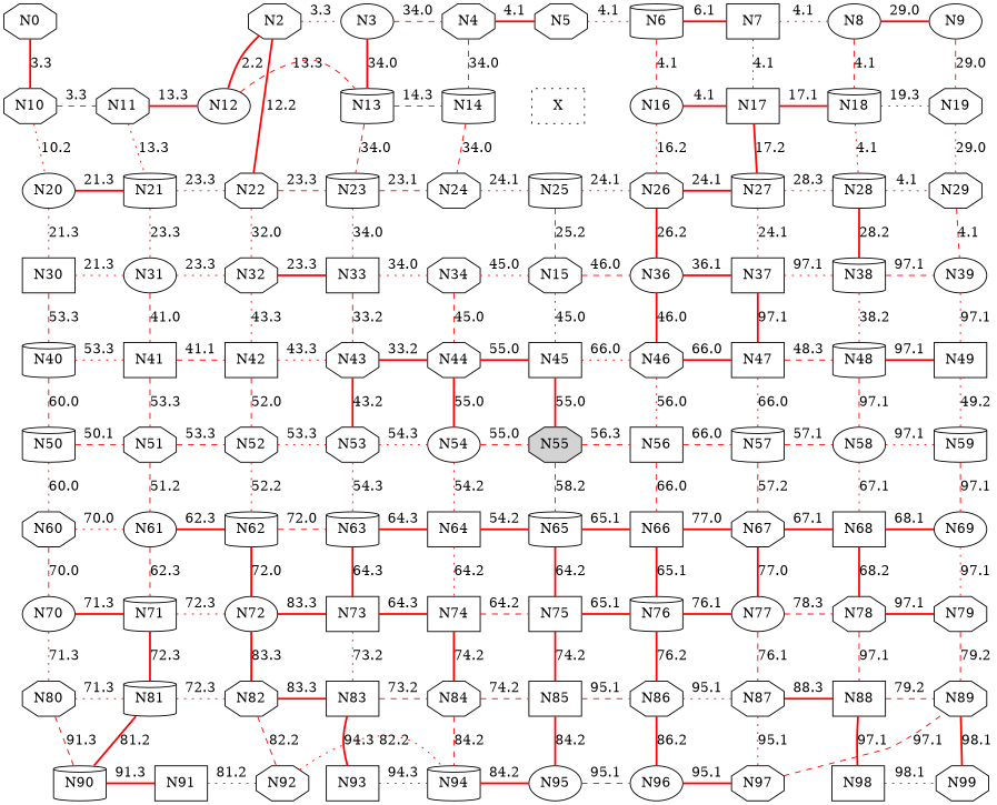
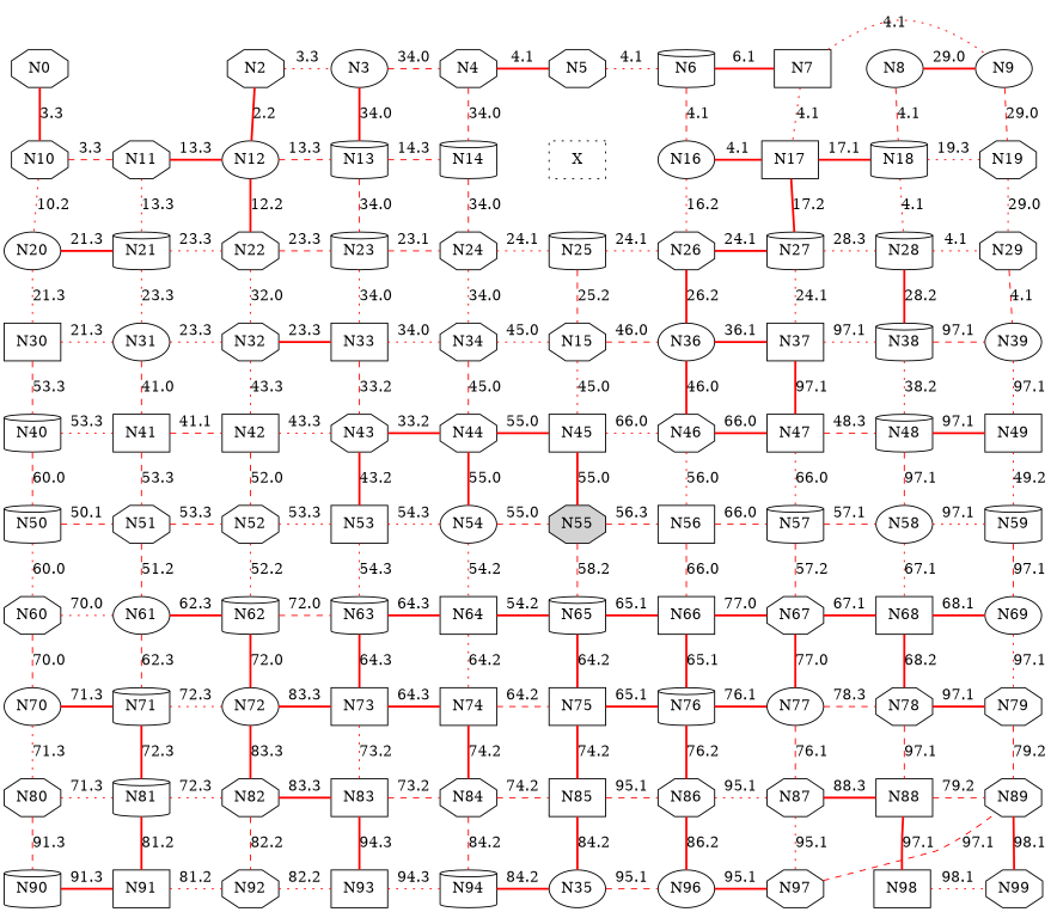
  digraph {
    node [fixedsize=true shape=octagon]
    edge [color=red dir=none style=bold]
    N0
    N2
    N3 [shape=ellipse]
    N4
    N5
    N6 [shape=cylinder]
    N7 [shape=box]
    N8 [shape=ellipse]
    N9 [shape=ellipse]
    N10
    N11
    N12 [shape=ellipse]
    N13 [shape=cylinder]
    N14 [shape=cylinder]
    n15 [label=X shape=box style=dotted]
    N16 [shape=ellipse]
    N17 [shape=box]
    N18 [shape=cylinder]
    N19
    N20 [shape=ellipse]
    N21 [shape=cylinder]
    N22
    N23 [shape=cylinder]
    N24
    N25 [shape=cylinder]
    N26
    N27 [shape=cylinder]
    N28 [shape=cylinder]
    N29
    N30 [shape=box]
    N31 [shape=ellipse]
    N32
    N33 [shape=box]
    N34
    n35 [label=N15]
    N36 [shape=ellipse]
    N37 [shape=box]
    N38 [shape=cylinder]
    N39 [shape=ellipse]
    N40 [shape=cylinder]
    N41 [shape=box]
    N42 [shape=box]
    N43
    N44
    N45 [shape=box]
    N46
    N47 [shape=box]
    N48 [shape=cylinder]
    N49 [shape=box]
    N50 [shape=cylinder]
    N51
    N52
-   N53
+   N53 [shape=box]
    N54 [shape=ellipse]
    N55 [style=filled]
    N56 [shape=box]
    N57 [shape=cylinder]
    N58 [shape=ellipse]
    N59 [shape=cylinder]
    N60
    N61 [shape=ellipse]
    N62 [shape=cylinder]
    N63 [shape=cylinder]
    N64 [shape=box]
    N65 [shape=cylinder]
    N66 [shape=box]
    N67
    N68 [shape=box]
    N69 [shape=ellipse]
    N70 [shape=ellipse]
    N71 [shape=cylinder]
    N72 [shape=ellipse]
    N73 [shape=box]
    N74 [shape=box]
    N75 [shape=box]
    N76 [shape=cylinder]
    N77 [shape=ellipse]
    N78
    N79
    N80
    N81 [shape=cylinder]
    N82
    N83 [shape=box]
    N84
    N85 [shape=box]
    N86
    N87
    N88 [shape=box]
    N89
    N90 [shape=cylinder]
    N91 [shape=box]
    N92
    N93 [shape=box]
    N94 [shape=cylinder]
-   N95 [shape=ellipse]
+   N95 [shape=ellipse label=N35]
    N96 [shape=ellipse]
    N97
    N98 [shape=box]
    N99
    subgraph sub_1 {
      rank=same
      N0
      N2
      N3
      N4
      N5
      N6
      N7
      N8
      N9
    }
    subgraph sub_2 {
      rank=same
      N10
      N11
      N12
      N13
      N14
      n15
      N16
      N17
      N18
      N19
    }
    subgraph sub_3 {
      rank=same
      N20
      N21
      N22
      N23
      N24
      N25
      N26
      N27
      N28
      N29
    }
    subgraph sub_4 {
      rank=same
      N30
      N31
      N32
      N33
      N34
      n35
      N36
      N37
      N38
      N39
    }
    subgraph sub_5 {
      rank=same
      N40
      N41
      N42
      N43
      N44
      N45
      N46
      N47
      N48
      N49
    }
    subgraph sub_6 {
      rank=same
      N50
      N51
      N52
      N53
      N54
      N55
      N56
      N57
      N58
      N59
    }
    subgraph sub_7 {
      rank=same
      N60
      N61
      N62
      N63
      N64
      N65
      N66
      N67
      N68
      N69
    }
    subgraph sub_8 {
      rank=same
      N70
      N71
      N72
      N73
      N74
      N75
      N76
      N77
      N78
      N79
    }
    subgraph sub_9 {
      rank=same
      N80
      N81
      N82
      N83
      N84
      N85
      N86
      N87
      N88
      N89
    }
    subgraph sub_10 {
      rank=same
      N90
      N91
      N92
      N93
      N94
      N95
      N96
      N97
      N98
      N99
    }
    N0 -> N10 [label=3.3]
    N2 -> N3 [label=3.3 style=dotted]
    N2 -> N12 [label=2.2]
    N3 -> N4 [label=34.0 style=dashed]
    N3 -> N13 [label=34.0]
    N4 -> N5 [label=4.1]
    N4 -> N14 [label=34.0 style=dashed]
    N5 -> N6 [label=4.1 style=dotted]
    N5 -> n15 [label=" " style=invis color=""]
    N6 -> N7 [label=6.1]
    N6 -> N16 [label=4.1 style=dashed]
-   N7 -> N8 [label=4.1 style=dotted]
+   N7 -> N9 [label=4.1 style=dotted]
    N7 -> N17 [label=4.1 style=dotted]
    N8 -> N9 [label=29.0]
    N8 -> N18 [label=4.1 style=dashed]
    N9 -> N19 [label=29.0 style=dashed]
    N10 -> N11 [label=3.3 style=dashed]
    N10 -> N20 [label=10.2 style=dotted]
    N11 -> N12 [label=13.3]
    N11 -> N21 [label=13.3 style=dotted]
    N12 -> N13 [label=13.3 style=dashed]
-   N2 -> N22 [label=12.2]
+   N12 -> N22 [label=12.2]
    N13 -> N14 [label=14.3 style=dashed]
    N13 -> N23 [label=34.0 style=dashed]
    N14 -> n15 [label=" " style=invis color=""]
    N14 -> N24 [label=34.0 style=dashed]
    n15 -> N16 [label=" " style=invis color=""]
    n15 -> N25 [label=" " style=invis color=""]
    N16 -> N17 [label=4.1]
    N16 -> N26 [label=16.2 style=dotted]
    N17 -> N18 [label=17.1]
    N17 -> N27 [label=17.2]
    N18 -> N19 [label=19.3 style=dotted]
    N18 -> N28 [label=4.1 style=dotted]
    N19 -> N29 [label=29.0 style=dotted]
    N20 -> N21 [label=21.3]
    N20 -> N30 [label=21.3 style=dotted]
    N21 -> N22 [label=23.3 style=dotted]
    N21 -> N31 [label=23.3 style=dotted]
    N22 -> N23 [label=23.3 style=dashed]
    N22 -> N32 [label=32.0 style=dotted]
    N23 -> N24 [label=23.1 style=dashed]
    N23 -> N33 [label=34.0 style=dotted]
    N24 -> N25 [label=24.1 style=dotted]
+   N24 -> N34 [label=34.0 style=dotted]
    N25 -> N26 [label=24.1 style=dotted]
    N25 -> n35 [label=25.2 style=dashed]
    N26 -> N27 [label=24.1]
    N26 -> N36 [label=26.2]
    N27 -> N28 [label=28.3 style=dotted]
    N27 -> N37 [label=24.1 style=dotted]
    N28 -> N29 [label=4.1 style=dotted]
    N28 -> N38 [label=28.2]
    N29 -> N39 [label=4.1 style=dashed]
    N30 -> N31 [label=21.3 style=dotted]
    N30 -> N40 [label=53.3 style=dashed]
    N31 -> N32 [label=23.3 style=dotted]
    N31 -> N41 [label=41.0 style=dashed]
    N32 -> N33 [label=23.3]
    N32 -> N42 [label=43.3 style=dotted]
    N33 -> N34 [label=34.0 style=dotted]
    N33 -> N43 [label=33.2 style=dashed]
    N34 -> n35 [label=45.0 style=dotted]
    N34 -> N44 [label=45.0 style=dashed]
    n35 -> N36 [label=46.0 style=dashed]
    n35 -> N45 [label=45.0 style=dotted]
    N36 -> N37 [label=36.1]
    N36 -> N46 [label=46.0]
    N37 -> N38 [label=97.1 style=dotted]
    N37 -> N47 [label=97.1]
    N38 -> N39 [label=97.1 style=dashed]
    N38 -> N48 [label=38.2 style=dotted]
    N39 -> N49 [label=97.1 style=dotted]
    N40 -> N41 [label=53.3 style=dotted]
    N40 -> N50 [label=60.0 style=dashed]
    N41 -> N42 [label=41.1 style=dashed]
    N41 -> N51 [label=53.3 style=dashed]
    N42 -> N43 [label=43.3 style=dotted]
    N42 -> N52 [label=52.0 style=dashed]
    N43 -> N44 [label=33.2]
    N43 -> N53 [label=43.2]
    N44 -> N45 [label=55.0]
    N44 -> N54 [label=55.0]
    N45 -> N46 [label=66.0 style=dotted]
    N45 -> N55 [label=55.0]
    N46 -> N47 [label=66.0]
    N46 -> N56 [label=56.0 style=dotted]
    N47 -> N48 [label=48.3 style=dashed]
    N47 -> N57 [label=66.0 style=dotted]
    N48 -> N49 [label=97.1]
    N48 -> N58 [label=97.1 style=dashed]
    N49 -> N59 [label=49.2 style=dotted]
    N50 -> N51 [label=50.1 style=dashed]
    N50 -> N60 [label=60.0 style=dotted]
    N51 -> N52 [label=53.3 style=dashed]
    N51 -> N61 [label=51.2 style=dashed]
    N52 -> N53 [label=53.3 style=dotted]
    N52 -> N62 [label=52.2 style=dotted]
    N53 -> N54 [label=54.3 style=dotted]
    N53 -> N63 [label=54.3 style=dotted]
    N54 -> N55 [label=55.0 style=dashed]
    N54 -> N64 [label=54.2 style=dotted]
    N55 -> N56 [label=56.3 style=dashed]
    N55 -> N65 [label=58.2 style=dashed]
    N56 -> N57 [label=66.0 style=dashed]
    N56 -> N66 [label=66.0 style=dashed]
    N57 -> N58 [label=57.1 style=dashed]
    N57 -> N67 [label=57.2 style=dashed]
    N58 -> N59 [label=97.1 style=dotted]
    N58 -> N68 [label=67.1 style=dotted]
    N59 -> N69 [label=97.1 style=dashed]
    N60 -> N61 [label=70.0 style=dotted]
    N60 -> N70 [label=70.0 style=dashed]
    N61 -> N62 [label=62.3]
    N61 -> N71 [label=62.3 style=dashed]
    N62 -> N63 [label=72.0 style=dashed]
    N62 -> N72 [label=72.0]
    N63 -> N64 [label=64.3]
    N63 -> N73 [label=64.3]
    N64 -> N65 [label=54.2]
    N64 -> N74 [label=64.2 style=dotted]
    N65 -> N66 [label=65.1]
    N65 -> N75 [label=64.2]
    N66 -> N67 [label=77.0]
    N66 -> N76 [label=65.1]
    N67 -> N68 [label=67.1]
    N67 -> N77 [label=77.0]
    N68 -> N69 [label=68.1]
    N68 -> N78 [label=68.2]
    N69 -> N79 [label=97.1 style=dotted]
    N70 -> N71 [label=71.3]
    N70 -> N80 [label=71.3 style=dotted]
    N71 -> N72 [label=72.3 style=dotted]
    N71 -> N81 [label=72.3]
    N72 -> N73 [label=83.3]
    N72 -> N82 [label=83.3]
    N73 -> N74 [label=64.3]
    N73 -> N83 [label=73.2 style=dotted]
    N74 -> N75 [label=64.2 style=dashed]
    N74 -> N84 [label=74.2]
    N75 -> N76 [label=65.1]
    N75 -> N85 [label=74.2]
    N76 -> N77 [label=76.1]
    N76 -> N86 [label=76.2]
    N77 -> N78 [label=78.3 style=dashed]
    N77 -> N87 [label=76.1 style=dashed]
    N78 -> N79 [label=97.1]
    N78 -> N88 [label=97.1 style=dashed]
    N79 -> N89 [label=79.2 style=dashed]
    N80 -> N81 [label=71.3 style=dotted]
    N80 -> N90 [label=91.3 style=dashed]
    N81 -> N82 [label=72.3 style=dotted]
-   N81 -> N90 [label=81.2]
+   N81 -> N91 [label=81.2]
    N82 -> N83 [label=83.3]
    N82 -> N92 [label=82.2 style=dashed]
    N83 -> N84 [label=73.2 style=dashed]
    N83 -> N93 [label=94.3]
    N84 -> N85 [label=74.2 style=dashed]
    N84 -> N94 [label=84.2 style=dashed]
    N85 -> N86 [label=95.1 style=dashed]
    N85 -> N95 [label=84.2]
    N86 -> N87 [label=95.1 style=dotted]
    N86 -> N96 [label=86.2]
    N87 -> N88 [label=88.3]
    N87 -> N97 [label=95.1 style=dotted]
    N88 -> N89 [label=79.2 style=dashed]
    N88 -> N98 [label=97.1]
    N89 -> N99 [label=98.1]
    N90 -> N91 [label=91.3]
    N91 -> N92 [label=81.2 style=dotted]
-   N92 -> N94 [label=82.2 style=dotted]
+   N92 -> N93 [label=82.2 style=dotted]
    N93 -> N94 [label=94.3 style=dotted]
    N94 -> N95 [label=84.2]
    N95 -> N96 [label=95.1 style=dashed]
    N96 -> N97 [label=95.1]
    N97 -> N89 [label=97.1 style=dashed]
    N98 -> N99 [label=98.1 style=dotted]
  }
